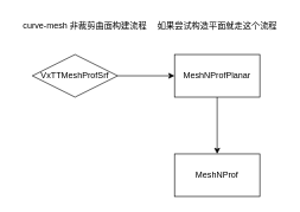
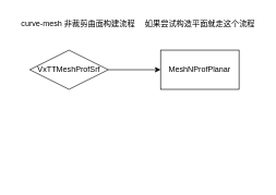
  <mxCell id="0" />
  <mxCell id="1" parent="0" />
  <mxCell id="2" value="curve-mesh 非裁剪曲面构建流程&lt;span style=&quot;white-space: pre;&quot;&gt;&#09;&lt;/span&gt;" style="text;html=1;align=center;verticalAlign=middle;resizable=0;points=[];autosize=1;strokeColor=none;fillColor=none;" parent="1" vertex="1"><mxGeometry x="20" y="20" width="210" height="30" as="geometry" /></mxCell>
  <mxCell id="3" value="" style="edgeStyle=orthogonalEdgeStyle;rounded=0;orthogonalLoop=1;jettySize=auto;html=1;" edge="1" parent="1" source="4" target="6"><mxGeometry relative="1" as="geometry" /></mxCell>
  <mxCell id="4" value="VxTTMeshProfSrf" style="rhombus;whiteSpace=wrap;html=1;" vertex="1" parent="1"><mxGeometry x="45" y="76" width="120" height="60" as="geometry" /></mxCell>
- <mxCell id="5" value="" style="edgeStyle=orthogonalEdgeStyle;rounded=0;orthogonalLoop=1;jettySize=auto;html=1;" edge="1" parent="1" source="6" target="8"><mxGeometry relative="1" as="geometry" /></mxCell>
  <mxCell id="6" value="MeshNProfPlanar" style="whiteSpace=wrap;html=1;rounded=0;" vertex="1" parent="1"><mxGeometry x="245" y="76" width="120" height="60" as="geometry" /></mxCell>
  <mxCell id="7" value="如果尝试构造平面就走这个流程" style="text;html=1;align=center;verticalAlign=middle;resizable=0;points=[];autosize=1;strokeColor=none;fillColor=none;" vertex="1" parent="1"><mxGeometry x="210" y="20" width="190" height="30" as="geometry" /></mxCell>
- <mxCell id="8" value="MeshNProf" style="rounded=0;whiteSpace=wrap;html=1;" vertex="1" parent="1"><mxGeometry x="245" y="216" width="120" height="60" as="geometry" /></mxCell>
